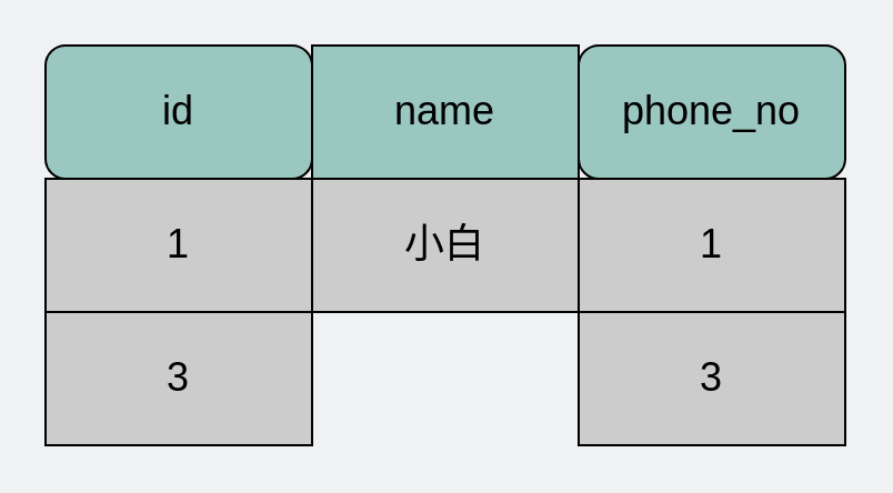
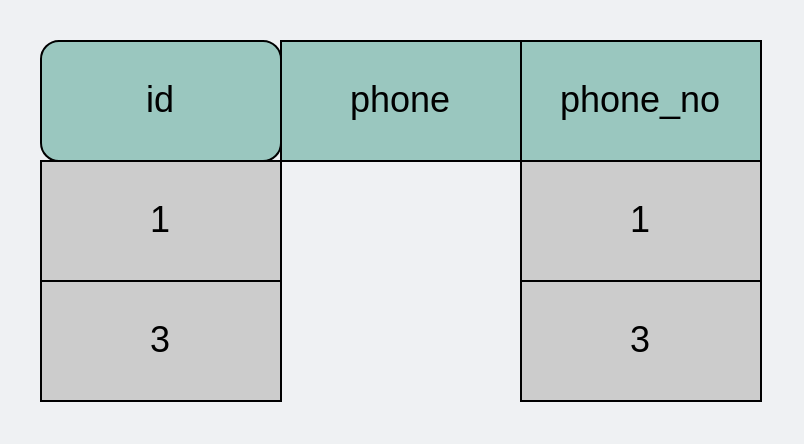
  <mxCell id="0" />
  <mxCell id="1" parent="0" />
  <mxCell id="2" value="1" style="rounded=0;whiteSpace=wrap;html=1;fillColor=#CCCCCC;gradientColor=none;fontSize=18;" parent="1" vertex="1"><mxGeometry x="20" y="80" width="120" height="60" as="geometry" /></mxCell>
- <mxCell id="3" value="小白" style="rounded=0;whiteSpace=wrap;html=1;fillColor=#CCCCCC;gradientColor=none;fontSize=18;" parent="1" vertex="1"><mxGeometry x="140" y="80" width="120" height="60" as="geometry" /></mxCell>
  <mxCell id="4" value="&lt;span style=&quot;font-size: 18px&quot;&gt;1&lt;/span&gt;" style="rounded=0;whiteSpace=wrap;html=1;fillColor=#CCCCCC;gradientColor=none;fontSize=18;" parent="1" vertex="1"><mxGeometry x="260" y="80" width="120" height="60" as="geometry" /></mxCell>
  <mxCell id="5" value="3" style="rounded=0;whiteSpace=wrap;html=1;fillColor=#CCCCCC;gradientColor=none;fontSize=18;" parent="1" vertex="1"><mxGeometry x="20" y="140" width="120" height="60" as="geometry" /></mxCell>
  <mxCell id="6" value="&lt;span style=&quot;font-size: 18px&quot;&gt;3&lt;/span&gt;" style="rounded=0;whiteSpace=wrap;html=1;fillColor=#CCCCCC;gradientColor=none;fontSize=18;" parent="1" vertex="1"><mxGeometry x="260" y="140" width="120" height="60" as="geometry" /></mxCell>
  <mxCell id="7" value="id" style="whiteSpace=wrap;html=1;fillColor=#9AC7BF;gradientColor=none;fontSize=18;rounded=1;" parent="1" vertex="1"><mxGeometry x="20" y="20" width="120" height="60" as="geometry" /></mxCell>
- <mxCell id="8" value="name" style="rounded=0;whiteSpace=wrap;html=1;fillColor=#9AC7BF;gradientColor=none;fontSize=18;" parent="1" vertex="1"><mxGeometry x="140" y="20" width="120" height="60" as="geometry" /></mxCell>
- <mxCell id="9" value="&lt;span style=&quot;font-size: 18px&quot;&gt;phone_no&lt;/span&gt;" style="whiteSpace=wrap;html=1;fillColor=#9AC7BF;gradientColor=none;fontSize=18;rounded=1;" parent="1" vertex="1"><mxGeometry x="260" y="20" width="120" height="60" as="geometry" /></mxCell>
+ <mxCell id="8" value="phone" style="rounded=0;whiteSpace=wrap;html=1;fillColor=#9AC7BF;gradientColor=none;fontSize=18;" parent="1" vertex="1"><mxGeometry x="140" y="20" width="120" height="60" as="geometry" /></mxCell>
+ <mxCell id="9" value="&lt;span style=&quot;font-size: 18px&quot;&gt;phone_no&lt;/span&gt;" style="rounded=0;whiteSpace=wrap;html=1;fillColor=#9AC7BF;gradientColor=none;fontSize=18;" parent="1" vertex="1"><mxGeometry x="260" y="20" width="120" height="60" as="geometry" /></mxCell>
